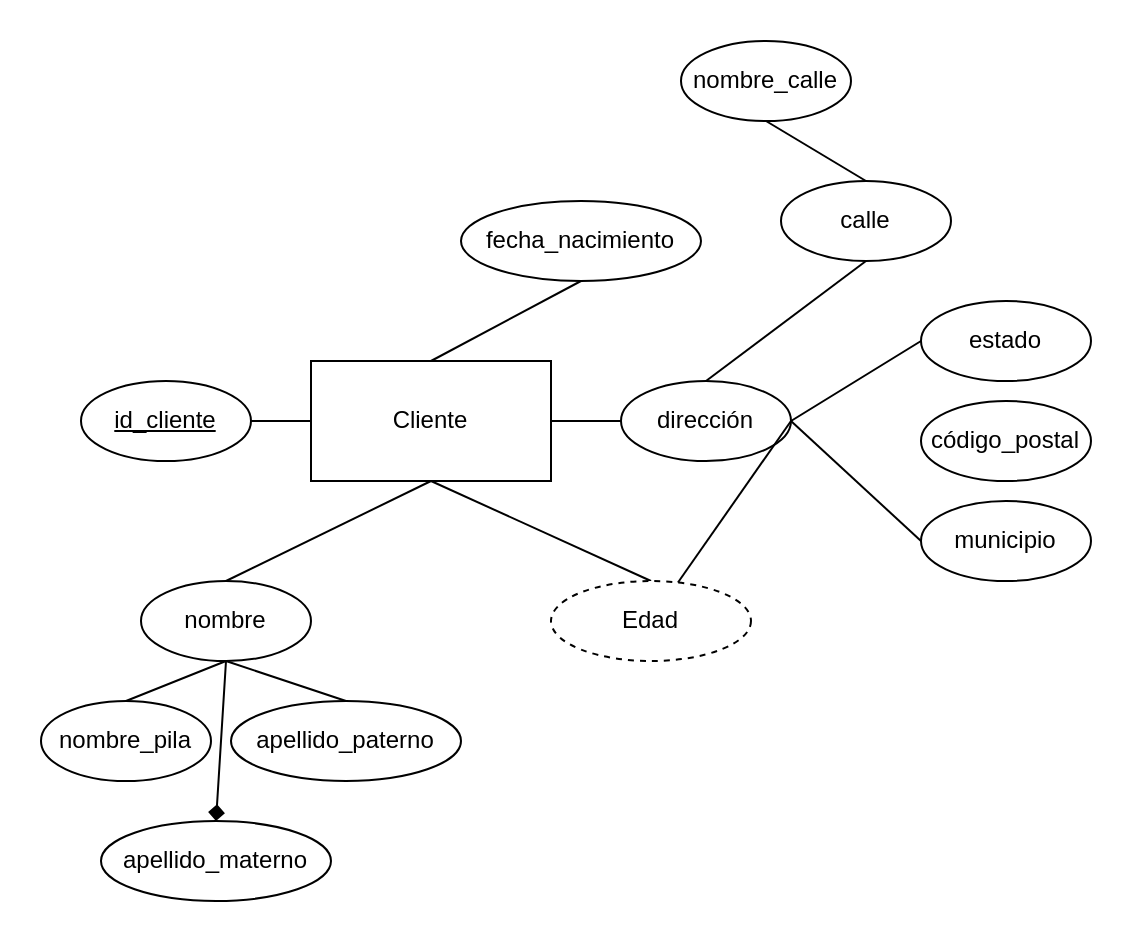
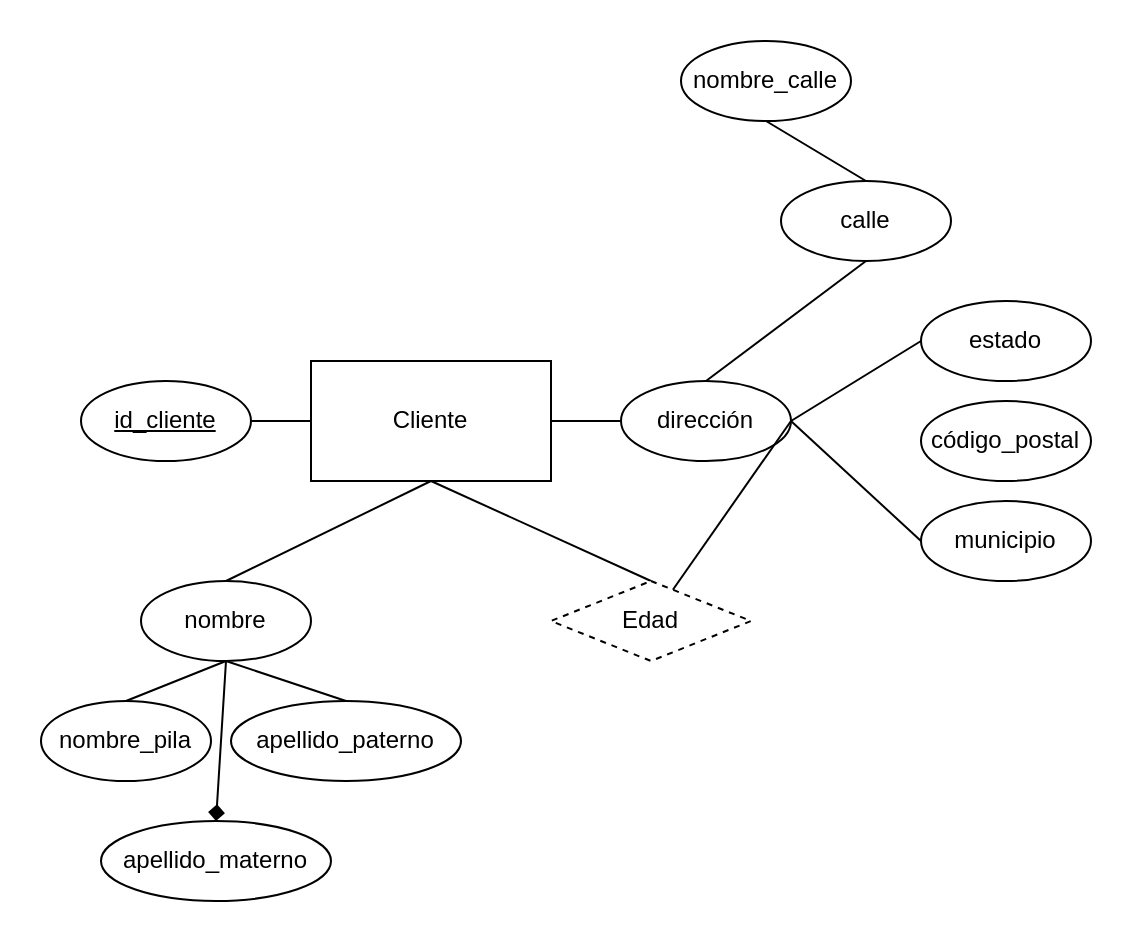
  <mxCell id="0" />
  <mxCell id="1" parent="0" />
  <mxCell id="2" value="Cliente" style="rounded=0;whiteSpace=wrap;html=1;" vertex="1" parent="1"><mxGeometry x="155" y="180" width="120" height="60" as="geometry" /></mxCell>
  <mxCell id="3" value="nombre" style="ellipse;whiteSpace=wrap;html=1;" vertex="1" parent="1"><mxGeometry x="70" y="290" width="85" height="40" as="geometry" /></mxCell>
  <mxCell id="4" value="dirección" style="ellipse;whiteSpace=wrap;html=1;" vertex="1" parent="1"><mxGeometry x="310" y="190" width="85" height="40" as="geometry" /></mxCell>
  <mxCell id="5" value="&lt;u&gt;id_cliente&lt;/u&gt;" style="ellipse;whiteSpace=wrap;html=1;" vertex="1" parent="1"><mxGeometry x="40" y="190" width="85" height="40" as="geometry" /></mxCell>
  <mxCell id="6" value="nombre_pila" style="ellipse;whiteSpace=wrap;html=1;" vertex="1" parent="1"><mxGeometry x="20" y="350" width="85" height="40" as="geometry" /></mxCell>
  <mxCell id="7" value="apellido_paterno" style="ellipse;whiteSpace=wrap;html=1;" vertex="1" parent="1"><mxGeometry x="115" y="350" width="115" height="40" as="geometry" /></mxCell>
  <mxCell id="8" value="apellido_materno" style="ellipse;whiteSpace=wrap;html=1;" vertex="1" parent="1"><mxGeometry x="50" y="410" width="115" height="40" as="geometry" /></mxCell>
  <mxCell id="9" value="" style="endArrow=none;html=1;rounded=0;exitX=1;exitY=0.5;exitDx=0;exitDy=0;" edge="1" parent="1" source="5"><mxGeometry width="50" height="50" relative="1" as="geometry"><mxPoint x="105" y="260" as="sourcePoint" /><mxPoint x="155" y="210" as="targetPoint" /></mxGeometry></mxCell>
  <mxCell id="10" value="" style="endArrow=none;html=1;rounded=0;exitX=1;exitY=0.5;exitDx=0;exitDy=0;entryX=0;entryY=0.5;entryDx=0;entryDy=0;" edge="1" parent="1" source="2" target="4"><mxGeometry width="50" height="50" relative="1" as="geometry"><mxPoint x="260" y="250" as="sourcePoint" /><mxPoint x="310" y="200" as="targetPoint" /></mxGeometry></mxCell>
  <mxCell id="11" value="" style="endArrow=none;html=1;rounded=0;exitX=0.5;exitY=0;exitDx=0;exitDy=0;" edge="1" parent="1" source="3"><mxGeometry width="50" height="50" relative="1" as="geometry"><mxPoint x="165" y="290" as="sourcePoint" /><mxPoint x="215" y="240" as="targetPoint" /></mxGeometry></mxCell>
  <mxCell id="12" value="" style="endArrow=none;html=1;rounded=0;exitX=0.5;exitY=0;exitDx=0;exitDy=0;entryX=0.5;entryY=1;entryDx=0;entryDy=0;" edge="1" parent="1" source="6" target="3"><mxGeometry width="50" height="50" relative="1" as="geometry"><mxPoint x="65" y="380" as="sourcePoint" /><mxPoint x="110" y="350" as="targetPoint" /></mxGeometry></mxCell>
  <mxCell id="13" value="" style="endArrow=none;html=1;rounded=0;exitX=0.5;exitY=1;exitDx=0;exitDy=0;entryX=0.5;entryY=0;entryDx=0;entryDy=0;" edge="1" parent="1" source="2" target="14"><mxGeometry width="50" height="50" relative="1" as="geometry"><mxPoint x="190" y="320" as="sourcePoint" /><mxPoint x="230" y="290" as="targetPoint" /></mxGeometry></mxCell>
- <mxCell id="14" value="Edad" style="ellipse;whiteSpace=wrap;html=1;align=center;dashed=1;" vertex="1" parent="1"><mxGeometry x="275" y="290" width="100" height="40" as="geometry" /></mxCell>
+ <mxCell id="14" value="Edad" style="rhombus;whiteSpace=wrap;html=1;align=center;dashed=1;" vertex="1" parent="1"><mxGeometry x="275" y="290" width="100" height="40" as="geometry" /></mxCell>
  <mxCell id="15" value="" style="endArrow=none;html=1;rounded=0;exitX=0.5;exitY=1;exitDx=0;exitDy=0;entryX=0.5;entryY=0;entryDx=0;entryDy=0;" edge="1" parent="1" source="3" target="7"><mxGeometry width="50" height="50" relative="1" as="geometry"><mxPoint x="170" y="270" as="sourcePoint" /><mxPoint x="220" y="220" as="targetPoint" /></mxGeometry></mxCell>
  <mxCell id="16" value="" style="endArrow=diamond;html=1;rounded=0;exitX=0.5;exitY=1;exitDx=0;exitDy=0;entryX=0.5;entryY=0;entryDx=0;entryDy=0;" edge="1" parent="1" source="3" target="8"><mxGeometry width="50" height="50" relative="1" as="geometry"><mxPoint x="123" y="300" as="sourcePoint" /><mxPoint x="225" y="250" as="targetPoint" /></mxGeometry></mxCell>
- <mxCell id="17" value="fecha_nacimiento" style="ellipse;whiteSpace=wrap;html=1;" vertex="1" parent="1"><mxGeometry x="230" y="100" width="120" height="40" as="geometry" /></mxCell>
- <mxCell id="18" value="" style="endArrow=none;html=1;rounded=0;exitX=0.5;exitY=1;exitDx=0;exitDy=0;entryX=0.5;entryY=0;entryDx=0;entryDy=0;" edge="1" parent="1" source="17" target="2"><mxGeometry width="50" height="50" relative="1" as="geometry"><mxPoint x="370" y="160" as="sourcePoint" /><mxPoint x="420" y="110" as="targetPoint" /></mxGeometry></mxCell>
  <mxCell id="19" value="calle" style="ellipse;whiteSpace=wrap;html=1;" vertex="1" parent="1"><mxGeometry x="390" y="90" width="85" height="40" as="geometry" /></mxCell>
  <mxCell id="20" value="nombre_calle" style="ellipse;whiteSpace=wrap;html=1;" vertex="1" parent="1"><mxGeometry x="340" y="20" width="85" height="40" as="geometry" /></mxCell>
  <mxCell id="21" value="" style="endArrow=none;html=1;rounded=0;entryX=0.5;entryY=1;entryDx=0;entryDy=0;exitX=0.5;exitY=0;exitDx=0;exitDy=0;" edge="1" parent="1" source="4" target="19"><mxGeometry width="50" height="50" relative="1" as="geometry"><mxPoint x="260" y="280" as="sourcePoint" /><mxPoint x="310" y="230" as="targetPoint" /></mxGeometry></mxCell>
  <mxCell id="22" value="" style="endArrow=none;html=1;rounded=0;entryX=0.5;entryY=1;entryDx=0;entryDy=0;exitX=0.5;exitY=0;exitDx=0;exitDy=0;" edge="1" parent="1" source="19" target="20"><mxGeometry width="50" height="50" relative="1" as="geometry"><mxPoint x="363" y="200" as="sourcePoint" /><mxPoint x="448" y="100" as="targetPoint" /></mxGeometry></mxCell>
  <mxCell id="23" value="estado" style="ellipse;whiteSpace=wrap;html=1;" vertex="1" parent="1"><mxGeometry x="460" y="150" width="85" height="40" as="geometry" /></mxCell>
  <mxCell id="24" value="código_postal" style="ellipse;whiteSpace=wrap;html=1;" vertex="1" parent="1"><mxGeometry x="460" y="200" width="85" height="40" as="geometry" /></mxCell>
  <mxCell id="25" value="municipio" style="ellipse;whiteSpace=wrap;html=1;" vertex="1" parent="1"><mxGeometry x="460" y="250" width="85" height="40" as="geometry" /></mxCell>
  <mxCell id="26" value="" style="endArrow=none;html=1;rounded=0;entryX=0;entryY=0.5;entryDx=0;entryDy=0;exitX=1;exitY=0.5;exitDx=0;exitDy=0;" edge="1" parent="1" source="4" target="25"><mxGeometry width="50" height="50" relative="1" as="geometry"><mxPoint x="443" y="100" as="sourcePoint" /><mxPoint x="493" y="70" as="targetPoint" /></mxGeometry></mxCell>
  <mxCell id="27" value="" style="endArrow=none;html=1;rounded=0;exitX=1;exitY=0.5;exitDx=0;exitDy=0;" edge="1" parent="1" source="4" target="14"><mxGeometry width="50" height="50" relative="1" as="geometry"><mxPoint x="453" y="110" as="sourcePoint" /><mxPoint x="503" y="80" as="targetPoint" /></mxGeometry></mxCell>
  <mxCell id="28" value="" style="endArrow=none;html=1;rounded=0;entryX=0;entryY=0.5;entryDx=0;entryDy=0;exitX=1;exitY=0.5;exitDx=0;exitDy=0;" edge="1" parent="1" source="4" target="23"><mxGeometry width="50" height="50" relative="1" as="geometry"><mxPoint x="463" y="120" as="sourcePoint" /><mxPoint x="513" y="90" as="targetPoint" /></mxGeometry></mxCell>
